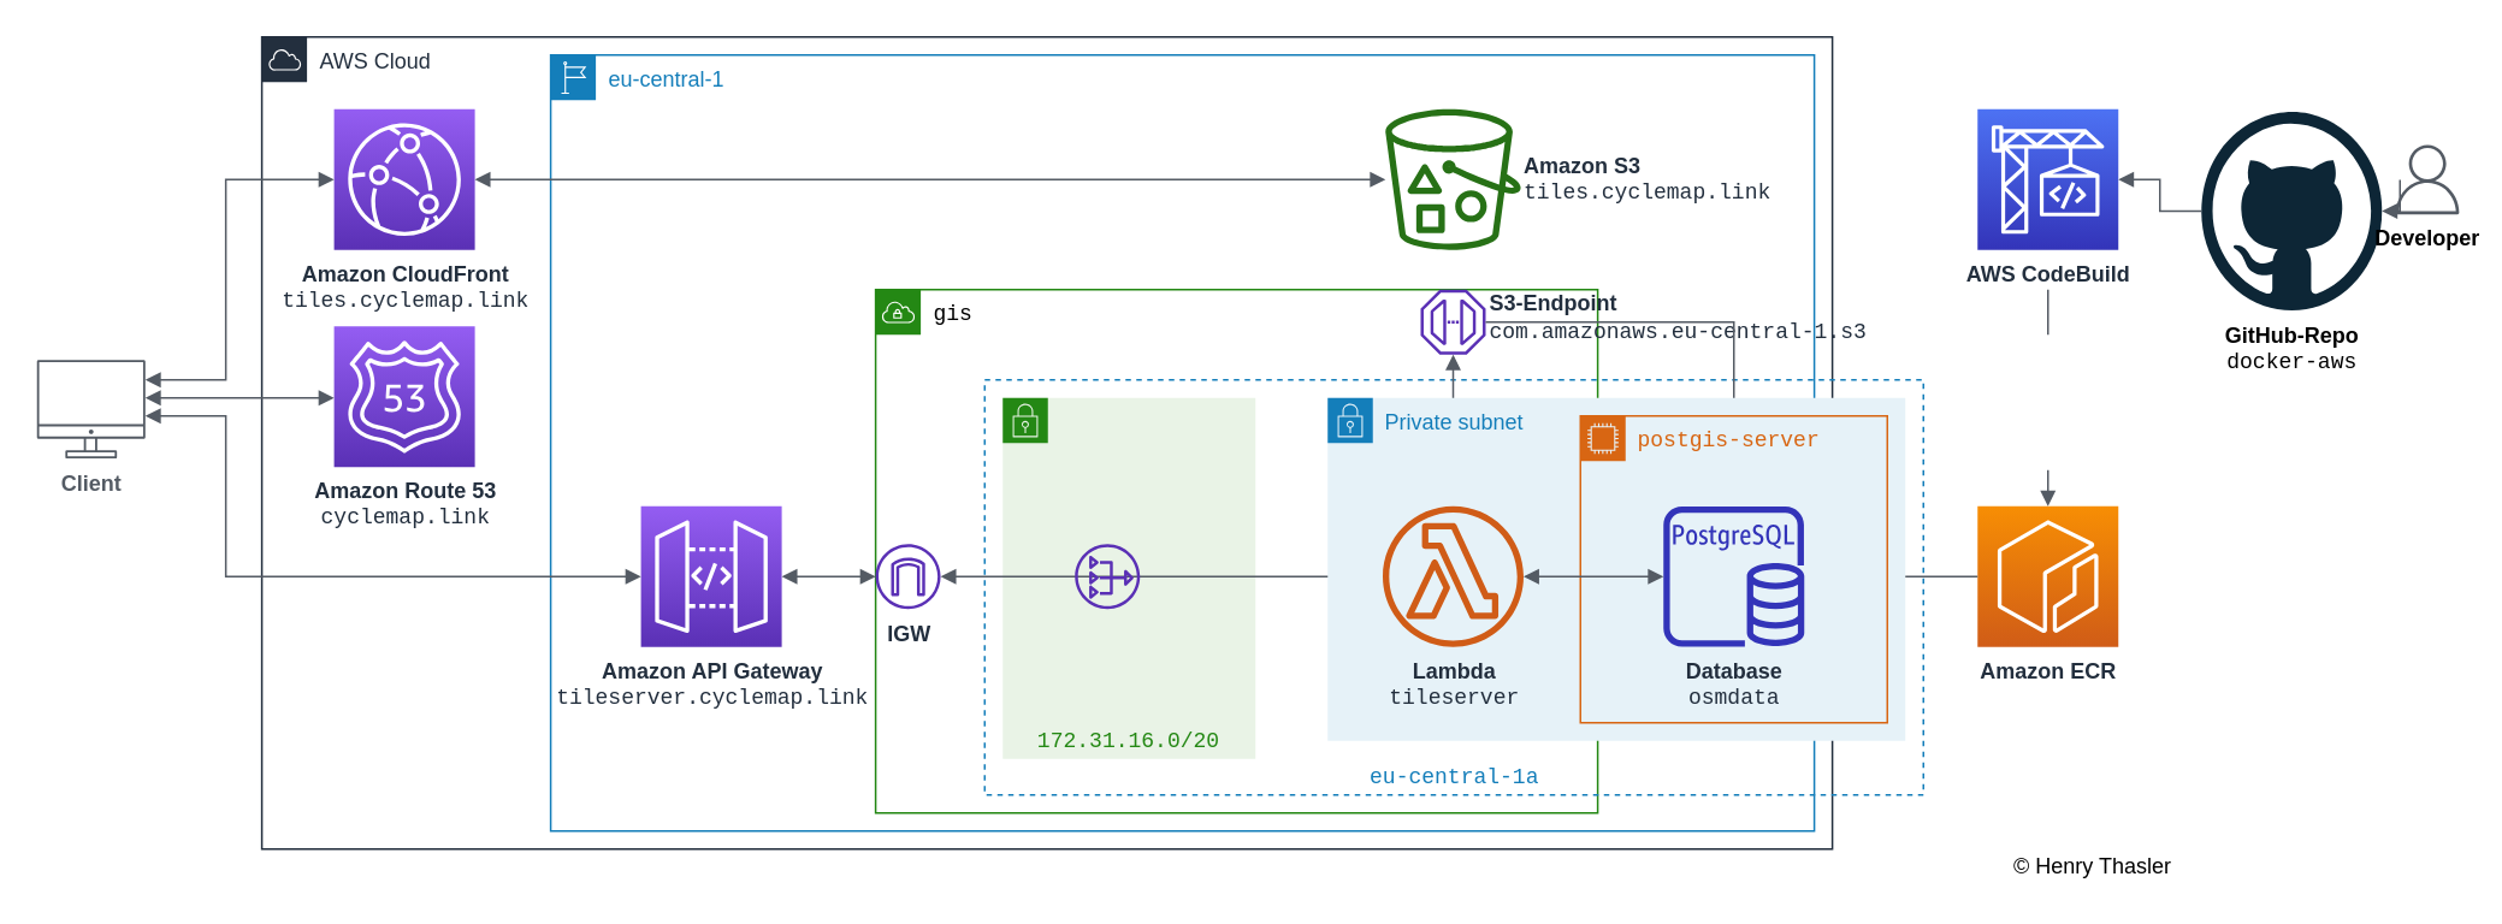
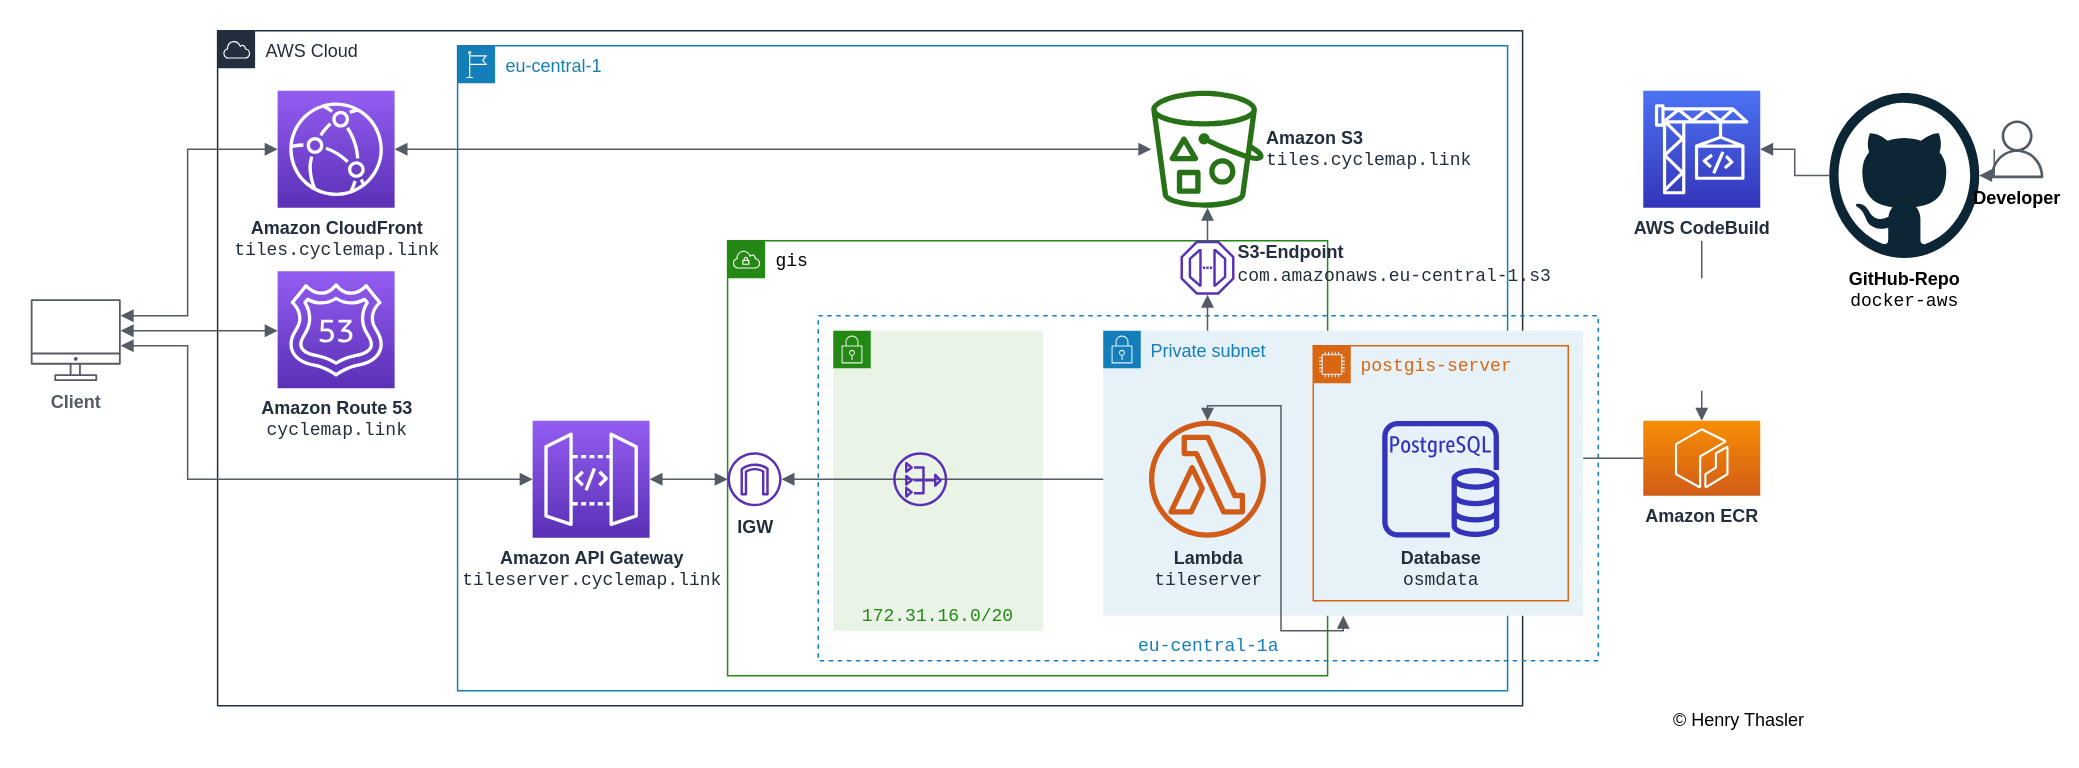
  <mxCell id="0" />
  <mxCell id="1" parent="0" />
  <mxCell id="2" value="AWS Cloud" style="points=[[0,0],[0.25,0],[0.5,0],[0.75,0],[1,0],[1,0.25],[1,0.5],[1,0.75],[1,1],[0.75,1],[0.5,1],[0.25,1],[0,1],[0,0.75],[0,0.5],[0,0.25]];outlineConnect=0;gradientColor=none;html=1;whiteSpace=wrap;fontSize=12;fontStyle=0;shape=mxgraph.aws4.group;grIcon=mxgraph.aws4.group_aws_cloud;strokeColor=#232F3E;fillColor=none;verticalAlign=top;align=left;spacingLeft=30;fontColor=#232F3E;dashed=0;" parent="1" vertex="1"><mxGeometry x="144.57" y="20" width="870" height="450" as="geometry" /></mxCell>
  <mxCell id="3" value="eu-central-1" style="points=[[0,0],[0.25,0],[0.5,0],[0.75,0],[1,0],[1,0.25],[1,0.5],[1,0.75],[1,1],[0.75,1],[0.5,1],[0.25,1],[0,1],[0,0.75],[0,0.5],[0,0.25]];outlineConnect=0;gradientColor=none;html=1;whiteSpace=wrap;fontSize=12;fontStyle=0;shape=mxgraph.aws4.group;grIcon=mxgraph.aws4.group_region;strokeColor=#147EBA;fillColor=none;verticalAlign=top;align=left;spacingLeft=30;fontColor=#147EBA;dashed=0;labelBackgroundColor=#ffffff;" parent="1" vertex="1"><mxGeometry x="304.57" y="30" width="700" height="430" as="geometry" /></mxCell>
  <mxCell id="4" value="gis" style="points=[[0,0],[0.25,0],[0.5,0],[0.75,0],[1,0],[1,0.25],[1,0.5],[1,0.75],[1,1],[0.75,1],[0.5,1],[0.25,1],[0,1],[0,0.75],[0,0.5],[0,0.25]];outlineConnect=0;gradientColor=none;html=1;whiteSpace=wrap;fontSize=12;fontStyle=0;shape=mxgraph.aws4.group;grIcon=mxgraph.aws4.group_vpc;strokeColor=#248814;fillColor=none;verticalAlign=top;align=left;spacingLeft=30;fontColor=#000000;dashed=0;fontFamily=Courier New;" parent="1" vertex="1"><mxGeometry x="484.57" y="160" width="400" height="290" as="geometry" /></mxCell>
  <mxCell id="5" value="eu-central-1a" style="fillColor=none;strokeColor=#147EBA;dashed=1;verticalAlign=bottom;fontStyle=0;fontColor=#147EBA;labelBackgroundColor=#ffffff;html=1;fontFamily=Courier New;" parent="1" vertex="1"><mxGeometry x="545" y="210" width="520" height="230" as="geometry" /></mxCell>
  <mxCell id="6" value="&lt;span id=&quot;CidrBlock&quot; class=&quot;&quot;&gt;&lt;font face=&quot;Courier New&quot;&gt;172.31.16.0/20&lt;/font&gt;&lt;/span&gt;" style="points=[[0,0],[0.25,0],[0.5,0],[0.75,0],[1,0],[1,0.25],[1,0.5],[1,0.75],[1,1],[0.75,1],[0.5,1],[0.25,1],[0,1],[0,0.75],[0,0.5],[0,0.25]];outlineConnect=0;gradientColor=none;html=1;whiteSpace=wrap;fontSize=12;fontStyle=0;shape=mxgraph.aws4.group;grIcon=mxgraph.aws4.group_security_group;grStroke=0;strokeColor=#248814;fillColor=#E9F3E6;verticalAlign=bottom;align=center;spacingLeft=0;fontColor=#248814;dashed=0;labelBackgroundColor=none;labelPosition=center;verticalLabelPosition=middle;" parent="1" vertex="1"><mxGeometry x="555" y="220" width="140" height="200" as="geometry" /></mxCell>
  <mxCell id="7" value="Client" style="outlineConnect=0;gradientColor=none;fontColor=#545B64;strokeColor=#545B64;fillColor=#545B64;dashed=0;verticalLabelPosition=bottom;verticalAlign=top;align=center;html=1;fontSize=12;fontStyle=1;aspect=fixed;shape=mxgraph.aws4.illustration_desktop;pointerEvents=1;labelBackgroundColor=#ffffff;" parent="1" vertex="1"><mxGeometry x="20" y="199" width="60" height="54.6" as="geometry" /></mxCell>
  <mxCell id="8" value="&lt;b&gt;Amazon API Gateway&lt;/b&gt;&lt;br&gt;&lt;font face=&quot;Courier New&quot;&gt;tileserver.cyclemap.link&lt;/font&gt;" style="outlineConnect=0;fontColor=#232F3E;gradientColor=#945DF2;gradientDirection=north;fillColor=#5A30B5;strokeColor=#ffffff;dashed=0;verticalLabelPosition=bottom;verticalAlign=top;align=center;fontSize=12;fontStyle=0;aspect=fixed;shape=mxgraph.aws4.resourceIcon;resIcon=mxgraph.aws4.api_gateway;labelBackgroundColor=#ffffff;labelBorderColor=none;html=1;" parent="1" vertex="1"><mxGeometry x="354.57" y="280" width="78" height="78" as="geometry" /></mxCell>
  <mxCell id="9" value="&lt;div&gt;&lt;b&gt;Amazon CloudFront&lt;/b&gt;&lt;/div&gt;&lt;div&gt;&lt;font face=&quot;Courier New&quot;&gt;tiles.cyclemap.link&lt;/font&gt;&lt;br&gt;&lt;/div&gt;" style="outlineConnect=0;fontColor=#232F3E;gradientColor=#945DF2;gradientDirection=north;fillColor=#5A30B5;strokeColor=#ffffff;dashed=0;verticalLabelPosition=bottom;verticalAlign=top;align=center;html=1;fontSize=12;fontStyle=0;aspect=fixed;shape=mxgraph.aws4.resourceIcon;resIcon=mxgraph.aws4.cloudfront;labelBackgroundColor=#ffffff;" parent="1" vertex="1"><mxGeometry x="184.57" y="60" width="78" height="78" as="geometry" /></mxCell>
  <mxCell id="10" value="&lt;b&gt;Amazon Route 53&lt;/b&gt;&lt;br&gt;&lt;font face=&quot;Courier New&quot;&gt;cyclemap.link&lt;/font&gt;" style="outlineConnect=0;fontColor=#232F3E;gradientColor=#945DF2;gradientDirection=north;fillColor=#5A30B5;strokeColor=#ffffff;dashed=0;verticalLabelPosition=bottom;verticalAlign=top;align=center;html=1;fontSize=12;fontStyle=0;aspect=fixed;shape=mxgraph.aws4.resourceIcon;resIcon=mxgraph.aws4.route_53;labelBackgroundColor=#ffffff;" parent="1" vertex="1"><mxGeometry x="184.57" y="180.33" width="78" height="78" as="geometry" /></mxCell>
  <mxCell id="11" value="" style="edgeStyle=orthogonalEdgeStyle;html=1;endArrow=block;elbow=vertical;startArrow=block;startFill=1;endFill=1;strokeColor=#545B64;rounded=0;fontFamily=Helvetica;fontColor=#000000;labelPosition=center;verticalLabelPosition=top;align=center;verticalAlign=bottom;" parent="1" source="7" target="10" edge="1"><mxGeometry x="0.49" width="100" relative="1" as="geometry"><mxPoint x="54.57" y="260" as="sourcePoint" /><mxPoint x="164.57" y="240" as="targetPoint" /><Array as="points"><mxPoint x="144.57" y="220" /><mxPoint x="144.57" y="220" /></Array><mxPoint as="offset" /></mxGeometry></mxCell>
  <mxCell id="12" value="" style="edgeStyle=orthogonalEdgeStyle;html=1;endArrow=block;elbow=vertical;startArrow=block;startFill=1;endFill=1;strokeColor=#545B64;rounded=0;fontFamily=Helvetica;fontColor=#000000;" parent="1" source="7" target="9" edge="1"><mxGeometry width="100" relative="1" as="geometry"><mxPoint x="54.57" y="240" as="sourcePoint" /><mxPoint x="74.57" y="490" as="targetPoint" /><Array as="points"><mxPoint x="124.57" y="210" /><mxPoint x="124.57" y="99" /></Array></mxGeometry></mxCell>
  <mxCell id="13" value="" style="edgeStyle=orthogonalEdgeStyle;html=1;endArrow=block;elbow=vertical;startArrow=block;startFill=1;endFill=1;strokeColor=#545B64;rounded=0;fontFamily=Helvetica;fontColor=#000000;" parent="1" source="7" target="8" edge="1"><mxGeometry width="100" relative="1" as="geometry"><mxPoint x="24.57" y="490" as="sourcePoint" /><mxPoint x="124.57" y="490" as="targetPoint" /><Array as="points"><mxPoint x="124.57" y="230" /><mxPoint x="124.57" y="319" /></Array></mxGeometry></mxCell>
  <mxCell id="14" value="" style="edgeStyle=orthogonalEdgeStyle;html=1;endArrow=block;elbow=vertical;startArrow=block;startFill=1;endFill=1;strokeColor=#545B64;rounded=0;fontFamily=Helvetica;fontColor=#000000;" parent="1" source="9" target="18" edge="1"><mxGeometry width="100" relative="1" as="geometry"><mxPoint x="24.57" y="490" as="sourcePoint" /><mxPoint x="574.57" y="39" as="targetPoint" /></mxGeometry></mxCell>
  <mxCell id="15" value="" style="edgeStyle=orthogonalEdgeStyle;html=1;endArrow=block;elbow=vertical;startArrow=none;endFill=1;strokeColor=#545B64;rounded=0;fontFamily=Helvetica;fontColor=#000000;" parent="1" source="34" target="16" edge="1"><mxGeometry width="100" relative="1" as="geometry"><mxPoint x="804" y="284.5" as="sourcePoint" /><mxPoint x="803" y="214" as="targetPoint" /></mxGeometry></mxCell>
  <mxCell id="16" value="S3-Endpoint&lt;font face=&quot;Courier New&quot;&gt;&lt;span style=&quot;font-weight: normal&quot;&gt;&lt;span id=&quot;serviceName&quot; class=&quot;&quot;&gt;&lt;br&gt;com.amazonaws.eu-central-1.s3&lt;/span&gt;&lt;span id=&quot;&quot; class=&quot;awsui-icon awsui-icon-small files-o GGDXUD2BAI &quot; style=&quot;cursor: pointer ; margin-left: 10px ; padding-top: 2px ; vertical-align: text-top ; height: 17px ; display: inline-block&quot;&gt;&lt;/span&gt;&lt;/span&gt;&lt;/font&gt;" style="outlineConnect=0;fontColor=#232F3E;gradientColor=none;fillColor=#5A30B5;strokeColor=none;dashed=0;verticalLabelPosition=middle;verticalAlign=middle;align=left;html=1;fontSize=12;fontStyle=1;aspect=fixed;pointerEvents=1;shape=mxgraph.aws4.endpoint;labelBackgroundColor=none;labelPosition=right;" parent="1" vertex="1"><mxGeometry x="786.5" y="160" width="36" height="36" as="geometry" /></mxCell>
- <mxCell id="17" value="" style="edgeStyle=orthogonalEdgeStyle;html=1;endArrow=block;elbow=vertical;startArrow=none;endFill=1;strokeColor=#545B64;rounded=0;fontFamily=Helvetica;fontColor=#000000;" parent="1" source="16" target="33" edge="1"><mxGeometry width="100" relative="1" as="geometry"><mxPoint x="813" y="252.54" as="sourcePoint" /><mxPoint x="803" y="120" as="targetPoint" /></mxGeometry></mxCell>
+ <mxCell id="17" value="" style="edgeStyle=orthogonalEdgeStyle;html=1;endArrow=block;elbow=vertical;startArrow=none;endFill=1;strokeColor=#545B64;rounded=0;fontFamily=Helvetica;fontColor=#000000;" parent="1" source="16" target="18" edge="1"><mxGeometry width="100" relative="1" as="geometry"><mxPoint x="813" y="252.54" as="sourcePoint" /><mxPoint x="803" y="120" as="targetPoint" /></mxGeometry></mxCell>
  <mxCell id="18" value="&lt;b&gt;Amazon S3&lt;/b&gt;&lt;br&gt;&lt;div&gt;&lt;font face=&quot;Courier New&quot;&gt;tiles.cyclemap.link&lt;/font&gt;&lt;br&gt;&lt;/div&gt;" style="outlineConnect=0;fontColor=#232F3E;gradientColor=none;fillColor=#277116;strokeColor=none;dashed=0;verticalLabelPosition=middle;verticalAlign=middle;align=left;html=1;fontSize=12;fontStyle=0;aspect=fixed;pointerEvents=1;shape=mxgraph.aws4.bucket_with_objects;labelBackgroundColor=#ffffff;labelPosition=right;" parent="1" vertex="1"><mxGeometry x="767" y="60" width="75" height="78" as="geometry" /></mxCell>
  <mxCell id="19" value="" style="edgeStyle=orthogonalEdgeStyle;html=1;endArrow=block;elbow=vertical;startArrow=block;startFill=1;endFill=1;strokeColor=#545B64;rounded=0;fontFamily=Helvetica;fontColor=#000000;" parent="1" source="20" target="34" edge="1"><mxGeometry width="100" relative="1" as="geometry"><mxPoint x="-35.43" y="527.46" as="sourcePoint" /><mxPoint x="124.57" y="527.46" as="targetPoint" /></mxGeometry></mxCell>
  <mxCell id="20" value="&lt;b&gt;IGW&lt;/b&gt;" style="outlineConnect=0;fontColor=#232F3E;gradientColor=none;fillColor=#5A30B5;strokeColor=none;dashed=0;verticalLabelPosition=bottom;verticalAlign=top;align=center;html=1;fontSize=12;fontStyle=0;aspect=fixed;pointerEvents=1;shape=mxgraph.aws4.internet_gateway;labelBackgroundColor=#ffffff;" parent="1" vertex="1"><mxGeometry x="484.57" y="301" width="36" height="36" as="geometry" /></mxCell>
  <mxCell id="21" value="" style="edgeStyle=orthogonalEdgeStyle;html=1;endArrow=block;elbow=vertical;startArrow=block;startFill=1;endFill=1;strokeColor=#545B64;rounded=0;fontFamily=Helvetica;fontColor=#000000;" parent="1" source="8" target="20" edge="1"><mxGeometry width="100" relative="1" as="geometry"><mxPoint x="527.32" y="329.005" as="sourcePoint" /><mxPoint x="583.57" y="329.005" as="targetPoint" /></mxGeometry></mxCell>
  <mxCell id="22" value="©&amp;nbsp;Henry Thasler" style="text;html=1;strokeColor=none;fillColor=none;align=center;verticalAlign=middle;whiteSpace=wrap;rounded=0;" parent="1" vertex="1"><mxGeometry x="1099" y="470" width="120" height="20" as="geometry" /></mxCell>
  <mxCell id="23" value="&lt;b&gt;AWS CodeBuild&lt;/b&gt;" style="outlineConnect=0;fontColor=#232F3E;gradientColor=#4D72F3;gradientDirection=north;fillColor=#3334B9;strokeColor=#ffffff;dashed=0;verticalLabelPosition=bottom;verticalAlign=top;align=center;html=1;fontSize=12;fontStyle=0;aspect=fixed;shape=mxgraph.aws4.resourceIcon;resIcon=mxgraph.aws4.codebuild;labelPosition=center;" parent="1" vertex="1"><mxGeometry x="1095" y="60" width="78" height="78" as="geometry" /></mxCell>
- <mxCell id="24" value="&lt;b&gt;Amazon ECR&lt;/b&gt;" style="outlineConnect=0;fontColor=#232F3E;gradientColor=#F78E04;gradientDirection=north;fillColor=#D05C17;strokeColor=#ffffff;dashed=0;verticalLabelPosition=bottom;verticalAlign=top;align=center;html=1;fontSize=12;fontStyle=0;aspect=fixed;shape=mxgraph.aws4.resourceIcon;resIcon=mxgraph.aws4.ecr;" parent="1" vertex="1"><mxGeometry x="1095" y="280" width="78" height="78" as="geometry" /></mxCell>
+ <mxCell id="24" value="&lt;b&gt;Amazon ECR&lt;/b&gt;" style="outlineConnect=0;fontColor=#232F3E;gradientColor=#F78E04;gradientDirection=north;fillColor=#D05C17;strokeColor=#ffffff;dashed=0;verticalLabelPosition=bottom;verticalAlign=top;align=center;html=1;fontSize=12;fontStyle=0;aspect=fixed;shape=mxgraph.aws4.resourceIcon;resIcon=mxgraph.aws4.ecr;" parent="1" vertex="1"><mxGeometry x="1095" y="280" width="78" height="50" as="geometry" /></mxCell>
  <mxCell id="25" value="&lt;b&gt;GitHub-Repo&lt;/b&gt;&lt;br&gt;&lt;font face=&quot;Courier New&quot;&gt;docker-aws&lt;/font&gt;" style="dashed=0;outlineConnect=0;html=1;align=center;labelPosition=center;verticalLabelPosition=bottom;verticalAlign=top;shape=mxgraph.weblogos.github;fillColor=#ffffff;strokeColor=#000000;" parent="1" vertex="1"><mxGeometry x="1219" y="61.5" width="100" height="110" as="geometry" /></mxCell>
  <mxCell id="26" value="Developer" style="outlineConnect=0;fontColor=#000000;gradientColor=none;fillColor=#545B64;strokeColor=#545B64;dashed=0;verticalLabelPosition=bottom;verticalAlign=top;align=center;html=1;fontSize=12;fontStyle=1;aspect=fixed;pointerEvents=1;shape=mxgraph.aws4.user;" parent="1" vertex="1"><mxGeometry x="1325" y="79.75" width="38.5" height="38.5" as="geometry" /></mxCell>
  <mxCell id="27" value="" style="edgeStyle=orthogonalEdgeStyle;html=1;endArrow=none;elbow=vertical;startArrow=block;startFill=1;strokeColor=#545B64;rounded=0;" parent="1" source="25" target="26" edge="1"><mxGeometry width="100" relative="1" as="geometry"><mxPoint x="335" y="294" as="sourcePoint" /><mxPoint x="435" y="294" as="targetPoint" /></mxGeometry></mxCell>
  <mxCell id="28" value="" style="edgeStyle=orthogonalEdgeStyle;html=1;endArrow=none;elbow=vertical;startArrow=block;startFill=1;strokeColor=#545B64;rounded=0;" parent="1" source="23" target="25" edge="1"><mxGeometry width="100" relative="1" as="geometry"><mxPoint x="1370" y="109.238" as="sourcePoint" /><mxPoint x="1445" y="108.762" as="targetPoint" /></mxGeometry></mxCell>
  <mxCell id="29" value="" style="edgeStyle=orthogonalEdgeStyle;html=1;endArrow=none;elbow=vertical;startArrow=block;startFill=1;strokeColor=#545B64;rounded=0;" parent="1" source="35" target="24" edge="1"><mxGeometry width="100" relative="1" as="geometry"><mxPoint x="1293" y="325" as="sourcePoint" /><mxPoint x="1325" y="325" as="targetPoint" /></mxGeometry></mxCell>
  <mxCell id="30" value="" style="edgeStyle=orthogonalEdgeStyle;html=1;endArrow=none;elbow=vertical;startArrow=block;startFill=1;strokeColor=#545B64;rounded=0;" parent="1" source="24" edge="1"><mxGeometry width="100" relative="1" as="geometry"><mxPoint x="1134" y="280" as="sourcePoint" /><mxPoint x="1134" y="160" as="targetPoint" /></mxGeometry></mxCell>
  <mxCell id="31" value="" style="rounded=0;whiteSpace=wrap;html=1;strokeColor=none;fillColor=#FFFFFF;gradientColor=none;fontColor=#000000;" parent="1" vertex="1"><mxGeometry x="1083" y="185" width="102" height="75" as="geometry" /></mxCell>
  <mxCell id="32" value="Private subnet" style="points=[[0,0],[0.25,0],[0.5,0],[0.75,0],[1,0],[1,0.25],[1,0.5],[1,0.75],[1,1],[0.75,1],[0.5,1],[0.25,1],[0,1],[0,0.75],[0,0.5],[0,0.25]];outlineConnect=0;gradientColor=none;html=1;whiteSpace=wrap;fontSize=12;fontStyle=0;shape=mxgraph.aws4.group;grIcon=mxgraph.aws4.group_security_group;grStroke=0;strokeColor=#147EBA;fillColor=#E6F2F8;verticalAlign=top;align=left;spacingLeft=30;fontColor=#147EBA;dashed=0;" vertex="1" parent="1"><mxGeometry x="735" y="220" width="320" height="190" as="geometry" /></mxCell>
  <mxCell id="33" value="postgis-server" style="points=[[0,0],[0.25,0],[0.5,0],[0.75,0],[1,0],[1,0.25],[1,0.5],[1,0.75],[1,1],[0.75,1],[0.5,1],[0.25,1],[0,1],[0,0.75],[0,0.5],[0,0.25]];outlineConnect=0;gradientColor=none;html=1;whiteSpace=wrap;fontSize=12;fontStyle=0;shape=mxgraph.aws4.group;grIcon=mxgraph.aws4.group_ec2_instance_contents;strokeColor=#D86613;fillColor=none;verticalAlign=top;align=left;spacingLeft=30;fontColor=#D86613;dashed=0;labelBackgroundColor=none;fontFamily=Courier New;" parent="1" vertex="1"><mxGeometry x="875" y="230" width="170" height="170" as="geometry" /></mxCell>
  <mxCell id="34" value="&lt;b&gt;Lambda&lt;/b&gt;&lt;br&gt;&lt;font face=&quot;Courier New&quot;&gt;tileserver&lt;/font&gt;" style="outlineConnect=0;fontColor=#232F3E;gradientColor=none;fillColor=#D05C17;strokeColor=none;dashed=0;verticalLabelPosition=bottom;verticalAlign=top;align=center;html=1;fontSize=12;fontStyle=0;aspect=fixed;pointerEvents=1;shape=mxgraph.aws4.lambda_function;labelBackgroundColor=none;" parent="1" vertex="1"><mxGeometry x="765.5" y="280" width="78" height="78" as="geometry" /></mxCell>
  <mxCell id="35" value="&lt;b&gt;Database&lt;/b&gt;&lt;br&gt;&lt;div&gt;&lt;font face=&quot;Courier New&quot;&gt;osmdata&lt;/font&gt;&lt;/div&gt;" style="outlineConnect=0;fontColor=#232F3E;gradientColor=none;fillColor=#3334B9;strokeColor=none;dashed=0;verticalLabelPosition=bottom;verticalAlign=top;align=center;html=1;fontSize=12;fontStyle=0;aspect=fixed;pointerEvents=1;shape=mxgraph.aws4.rds_postgresql_instance;labelBackgroundColor=none;" parent="1" vertex="1"><mxGeometry x="921" y="280" width="78" height="78" as="geometry" /></mxCell>
- <mxCell id="36" value="" style="edgeStyle=orthogonalEdgeStyle;html=1;endArrow=block;elbow=vertical;startArrow=block;startFill=1;endFill=1;strokeColor=#545B64;rounded=0;fontFamily=Helvetica;fontColor=#000000;" parent="1" source="34" target="35" edge="1"><mxGeometry width="100" relative="1" as="geometry"><mxPoint x="672" y="329" as="sourcePoint" /><mxPoint x="774" y="329" as="targetPoint" /></mxGeometry></mxCell>
+ <mxCell id="36" value="" style="edgeStyle=orthogonalEdgeStyle;html=1;endArrow=block;elbow=vertical;startArrow=block;startFill=1;endFill=1;strokeColor=#545B64;rounded=0;fontFamily=Helvetica;fontColor=#000000;" parent="1" source="34" target="32" edge="1"><mxGeometry width="100" relative="1" as="geometry"><mxPoint x="672" y="329" as="sourcePoint" /><mxPoint x="774" y="329" as="targetPoint" /></mxGeometry></mxCell>
  <mxCell id="37" value="" style="outlineConnect=0;fontColor=#232F3E;gradientColor=none;fillColor=#5A30B5;strokeColor=none;dashed=0;verticalLabelPosition=bottom;verticalAlign=top;align=center;html=1;fontSize=12;fontStyle=0;aspect=fixed;pointerEvents=1;shape=mxgraph.aws4.nat_gateway;" vertex="1" parent="1"><mxGeometry x="595" y="301" width="36" height="36" as="geometry" /></mxCell>
